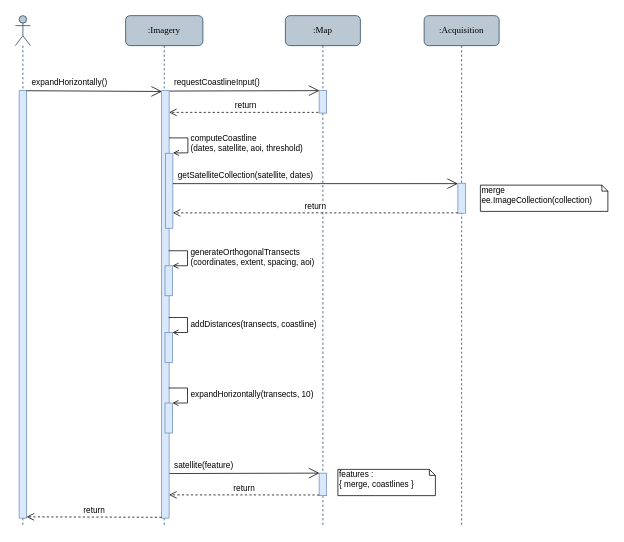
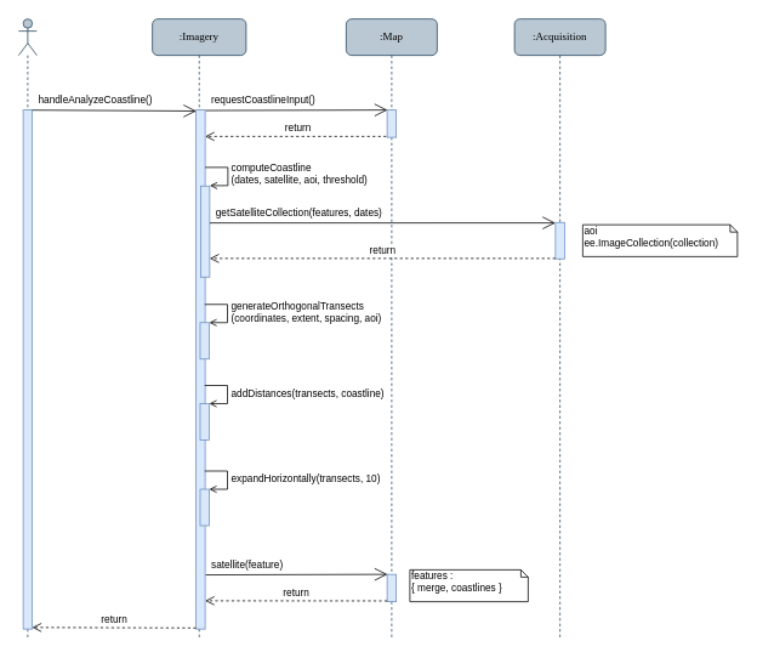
  <mxCell id="0" />
  <mxCell id="1" parent="0" />
  <mxCell id="2" value="return" style="html=1;verticalAlign=bottom;endArrow=open;dashed=1;endSize=8;exitX=0.5;exitY=0.967;exitDx=0;exitDy=0;exitPerimeter=0;" edge="1" parent="1" source="14" target="4"><mxGeometry relative="1" as="geometry"><mxPoint x="270" y="160" as="targetPoint" /><mxPoint x="400" y="149" as="sourcePoint" /></mxGeometry></mxCell>
  <mxCell id="3" value=":Imagery" style="shape=umlLifeline;perimeter=lifelinePerimeter;whiteSpace=wrap;html=1;container=1;collapsible=0;recursiveResize=0;outlineConnect=0;rounded=1;shadow=0;comic=0;labelBackgroundColor=none;strokeColor=#23445d;strokeWidth=1;fillColor=#bac8d3;fontFamily=Verdana;fontSize=12;align=center;" parent="1" vertex="1"><mxGeometry x="167" y="20" width="103" height="680" as="geometry" /></mxCell>
  <mxCell id="4" value="" style="html=1;points=[];perimeter=orthogonalPerimeter;rounded=0;shadow=0;comic=0;labelBackgroundColor=none;strokeColor=#6c8ebf;strokeWidth=1;fillColor=#dae8fc;fontFamily=Verdana;fontSize=12;align=center;" parent="3" vertex="1"><mxGeometry x="48" y="100" width="10" height="570" as="geometry" /></mxCell>
  <mxCell id="5" value="" style="html=1;points=[];perimeter=orthogonalPerimeter;fillColor=#dae8fc;strokeColor=#6c8ebf;" vertex="1" parent="3"><mxGeometry x="53" y="183.5" width="10" height="100" as="geometry" /></mxCell>
  <mxCell id="6" value="computeCoastline&lt;br&gt;(dates, satellite, aoi, threshold)" style="edgeStyle=orthogonalEdgeStyle;html=1;align=left;spacingLeft=2;endArrow=open;rounded=0;entryX=1;entryY=0;endFill=0;" edge="1" parent="3"><mxGeometry relative="1" as="geometry"><mxPoint x="58" y="163" as="sourcePoint" /><Array as="points"><mxPoint x="83" y="163" /></Array><mxPoint x="63.167" y="183.024" as="targetPoint" /></mxGeometry></mxCell>
  <mxCell id="7" value="" style="html=1;points=[];perimeter=orthogonalPerimeter;fillColor=#dae8fc;strokeColor=#6c8ebf;" vertex="1" parent="3"><mxGeometry x="52.5" y="333.5" width="10" height="40" as="geometry" /></mxCell>
  <mxCell id="8" value="generateOrthogonalTransects&lt;br&gt;(coordinates, extent, spacing, aoi)" style="edgeStyle=orthogonalEdgeStyle;html=1;align=left;spacingLeft=2;endArrow=open;rounded=0;entryX=1;entryY=0;endFill=0;" edge="1" target="7" parent="3"><mxGeometry relative="1" as="geometry"><mxPoint x="57.5" y="313.5" as="sourcePoint" /><Array as="points"><mxPoint x="82.5" y="313.5" /></Array></mxGeometry></mxCell>
  <mxCell id="9" value="" style="html=1;points=[];perimeter=orthogonalPerimeter;fillColor=#dae8fc;strokeColor=#6c8ebf;" vertex="1" parent="3"><mxGeometry x="52.5" y="422.5" width="10" height="40" as="geometry" /></mxCell>
  <mxCell id="10" value="addDistances(transects, coastline)" style="edgeStyle=orthogonalEdgeStyle;html=1;align=left;spacingLeft=2;endArrow=open;rounded=0;entryX=1;entryY=0;endFill=0;" edge="1" target="9" parent="3"><mxGeometry relative="1" as="geometry"><mxPoint x="57.5" y="402.5" as="sourcePoint" /><Array as="points"><mxPoint x="82.5" y="402.5" /></Array></mxGeometry></mxCell>
  <mxCell id="11" value="" style="html=1;points=[];perimeter=orthogonalPerimeter;fillColor=#dae8fc;strokeColor=#6c8ebf;" vertex="1" parent="3"><mxGeometry x="52.5" y="516.5" width="10" height="40" as="geometry" /></mxCell>
  <mxCell id="12" value="expandHorizontally(transects, 10)" style="edgeStyle=orthogonalEdgeStyle;html=1;align=left;spacingLeft=2;endArrow=open;rounded=0;entryX=1;entryY=0;endFill=0;" edge="1" target="11" parent="3"><mxGeometry relative="1" as="geometry"><mxPoint x="57.5" y="496.5" as="sourcePoint" /><Array as="points"><mxPoint x="82.5" y="496.5" /></Array></mxGeometry></mxCell>
  <mxCell id="13" value=":Map" style="shape=umlLifeline;perimeter=lifelinePerimeter;whiteSpace=wrap;html=1;container=1;collapsible=0;recursiveResize=0;outlineConnect=0;rounded=1;shadow=0;comic=0;labelBackgroundColor=none;strokeColor=#23445d;strokeWidth=1;fillColor=#bac8d3;fontFamily=Verdana;fontSize=12;align=center;" vertex="1" parent="1"><mxGeometry x="380" y="20" width="100" height="680" as="geometry" /></mxCell>
  <mxCell id="14" value="" style="html=1;points=[];perimeter=orthogonalPerimeter;rounded=0;shadow=0;comic=0;labelBackgroundColor=none;strokeColor=#6c8ebf;strokeWidth=1;fillColor=#dae8fc;fontFamily=Verdana;fontSize=12;align=center;" vertex="1" parent="13"><mxGeometry x="45" y="100" width="10" height="30" as="geometry" /></mxCell>
  <mxCell id="15" value="" style="html=1;points=[];perimeter=orthogonalPerimeter;rounded=0;shadow=0;comic=0;labelBackgroundColor=none;strokeColor=#6c8ebf;strokeWidth=1;fillColor=#dae8fc;fontFamily=Verdana;fontSize=12;align=center;" vertex="1" parent="13"><mxGeometry x="45" y="610" width="10" height="30" as="geometry" /></mxCell>
  <mxCell id="16" value=":Acquisition" style="shape=umlLifeline;perimeter=lifelinePerimeter;whiteSpace=wrap;html=1;container=1;collapsible=0;recursiveResize=0;outlineConnect=0;rounded=1;shadow=0;comic=0;labelBackgroundColor=none;strokeColor=#23445d;strokeWidth=1;fillColor=#bac8d3;fontFamily=Verdana;fontSize=12;align=center;" vertex="1" parent="1"><mxGeometry x="565" y="20" width="100" height="680" as="geometry" /></mxCell>
  <mxCell id="17" value="" style="html=1;points=[];perimeter=orthogonalPerimeter;rounded=0;shadow=0;comic=0;labelBackgroundColor=none;strokeColor=#6c8ebf;strokeWidth=1;fillColor=#dae8fc;fontFamily=Verdana;fontSize=12;align=center;" vertex="1" parent="16"><mxGeometry x="45" y="223.5" width="10" height="40" as="geometry" /></mxCell>
  <mxCell id="18" value="" style="shape=umlLifeline;participant=umlActor;perimeter=lifelinePerimeter;whiteSpace=wrap;html=1;container=1;collapsible=0;recursiveResize=0;verticalAlign=top;spacingTop=36;labelBackgroundColor=#ffffff;outlineConnect=0;size=40;fillColor=#bac8d3;strokeColor=#23445d;" vertex="1" parent="1"><mxGeometry x="20" y="20" width="20" height="680" as="geometry" /></mxCell>
  <mxCell id="19" value="" style="html=1;points=[];perimeter=orthogonalPerimeter;fillColor=#dae8fc;strokeColor=#6c8ebf;" vertex="1" parent="18"><mxGeometry x="5" y="100" width="10" height="570" as="geometry" /></mxCell>
  <mxCell id="20" value="" style="endArrow=open;endFill=1;endSize=12;html=1;exitX=1;exitY=-0.002;exitDx=0;exitDy=0;exitPerimeter=0;entryX=0.036;entryY=0.002;entryDx=0;entryDy=0;entryPerimeter=0;" edge="1" parent="1" target="4"><mxGeometry width="160" relative="1" as="geometry"><mxPoint x="35" y="120.12" as="sourcePoint" /><mxPoint x="210" y="121" as="targetPoint" /></mxGeometry></mxCell>
- <mxCell id="21" value="expandHorizontally()" style="text;html=1;resizable=0;points=[];autosize=1;align=left;verticalAlign=top;spacingTop=-4;fontSize=11;" vertex="1" parent="1"><mxGeometry x="40" y="100" width="150" height="20" as="geometry" /></mxCell>
+ <mxCell id="21" value="handleAnalyzeCoastline()" style="text;html=1;resizable=0;points=[];autosize=1;align=left;verticalAlign=top;spacingTop=-4;fontSize=11;" vertex="1" parent="1"><mxGeometry x="40" y="100" width="150" height="20" as="geometry" /></mxCell>
  <mxCell id="22" value="" style="endArrow=open;endFill=1;endSize=12;html=1;exitX=1.064;exitY=0.001;exitDx=0;exitDy=0;exitPerimeter=0;entryX=0.038;entryY=0;entryDx=0;entryDy=0;entryPerimeter=0;" edge="1" parent="1" source="4" target="14"><mxGeometry width="160" relative="1" as="geometry"><mxPoint x="220" y="120" as="sourcePoint" /><mxPoint x="390" y="100" as="targetPoint" /></mxGeometry></mxCell>
  <mxCell id="23" value="requestCoastlineInput()" style="text;html=1;resizable=0;points=[];autosize=1;align=left;verticalAlign=top;spacingTop=-4;fontSize=11;" vertex="1" parent="1"><mxGeometry x="230" y="100" width="140" height="20" as="geometry" /></mxCell>
  <mxCell id="24" value="" style="endArrow=open;endFill=1;endSize=12;html=1;exitX=1.064;exitY=0.001;exitDx=0;exitDy=0;exitPerimeter=0;entryX=0;entryY=0.013;entryDx=0;entryDy=0;entryPerimeter=0;" edge="1" parent="1" target="17"><mxGeometry width="160" relative="1" as="geometry"><mxPoint x="230.14" y="244.03" as="sourcePoint" /><mxPoint x="580" y="242.5" as="targetPoint" /></mxGeometry></mxCell>
- <mxCell id="25" value="getSatelliteCollection(satellite, dates)" style="text;html=1;resizable=0;points=[];autosize=1;align=left;verticalAlign=top;spacingTop=-4;fontSize=11;" vertex="1" parent="1"><mxGeometry x="234.5" y="223.5" width="200" height="10" as="geometry" /></mxCell>
+ <mxCell id="25" value="getSatelliteCollection(features, dates)" style="text;html=1;resizable=0;points=[];autosize=1;align=left;verticalAlign=top;spacingTop=-4;fontSize=11;" vertex="1" parent="1"><mxGeometry x="234.5" y="223.5" width="200" height="10" as="geometry" /></mxCell>
  <mxCell id="26" value="return" style="html=1;verticalAlign=bottom;endArrow=open;dashed=1;endSize=8;exitX=0.5;exitY=0.967;exitDx=0;exitDy=0;exitPerimeter=0;" edge="1" parent="1"><mxGeometry relative="1" as="geometry"><mxPoint x="230" y="283.01" as="targetPoint" /><mxPoint x="610" y="283.01" as="sourcePoint" /></mxGeometry></mxCell>
  <mxCell id="27" value="return" style="html=1;verticalAlign=bottom;endArrow=open;dashed=1;endSize=8;exitX=0;exitY=0.971;exitDx=0;exitDy=0;exitPerimeter=0;" edge="1" source="15" parent="1"><mxGeometry relative="1" as="geometry"><mxPoint x="225" y="659.01" as="targetPoint" /><mxPoint x="420" y="659" as="sourcePoint" /></mxGeometry></mxCell>
  <mxCell id="28" value="" style="endArrow=open;endFill=1;endSize=12;html=1;exitX=1.064;exitY=0.001;exitDx=0;exitDy=0;exitPerimeter=0;entryX=0.038;entryY=0;entryDx=0;entryDy=0;entryPerimeter=0;" edge="1" target="15" parent="1"><mxGeometry width="160" relative="1" as="geometry"><mxPoint x="225.64" y="630.57" as="sourcePoint" /><mxPoint x="390" y="610" as="targetPoint" /></mxGeometry></mxCell>
  <mxCell id="29" value="satellite(feature)" style="text;html=1;resizable=0;points=[];autosize=1;align=left;verticalAlign=top;spacingTop=-4;fontSize=11;" vertex="1" parent="1"><mxGeometry x="230" y="610" width="130" height="10" as="geometry" /></mxCell>
  <mxCell id="30" value="return" style="html=1;verticalAlign=bottom;endArrow=open;dashed=1;endSize=8;entryX=0.99;entryY=0.997;entryDx=0;entryDy=0;entryPerimeter=0;exitX=-0.01;exitY=0.998;exitDx=0;exitDy=0;exitPerimeter=0;" edge="1" parent="1" source="4" target="19"><mxGeometry relative="1" as="geometry"><mxPoint x="40" y="689" as="targetPoint" /><mxPoint x="210" y="688" as="sourcePoint" /></mxGeometry></mxCell>
  <mxCell id="31" value="features :&lt;br&gt;{ merge, coastlines }" style="shape=note;whiteSpace=wrap;html=1;size=8;verticalAlign=top;align=left;spacingTop=-6;fontSize=11;" vertex="1" parent="1"><mxGeometry x="450" y="625" width="130" height="35" as="geometry" /></mxCell>
- <mxCell id="32" value="merge&lt;br&gt;ee.ImageCollection(collection)" style="shape=note;whiteSpace=wrap;html=1;size=8;verticalAlign=top;align=left;spacingTop=-6;fontSize=11;" vertex="1" parent="1"><mxGeometry x="640" y="246" width="170" height="35" as="geometry" /></mxCell>
+ <mxCell id="32" value="aoi&lt;br&gt;ee.ImageCollection(collection)" style="shape=note;whiteSpace=wrap;html=1;size=8;verticalAlign=top;align=left;spacingTop=-6;fontSize=11;" vertex="1" parent="1"><mxGeometry x="640" y="246" width="170" height="35" as="geometry" /></mxCell>
